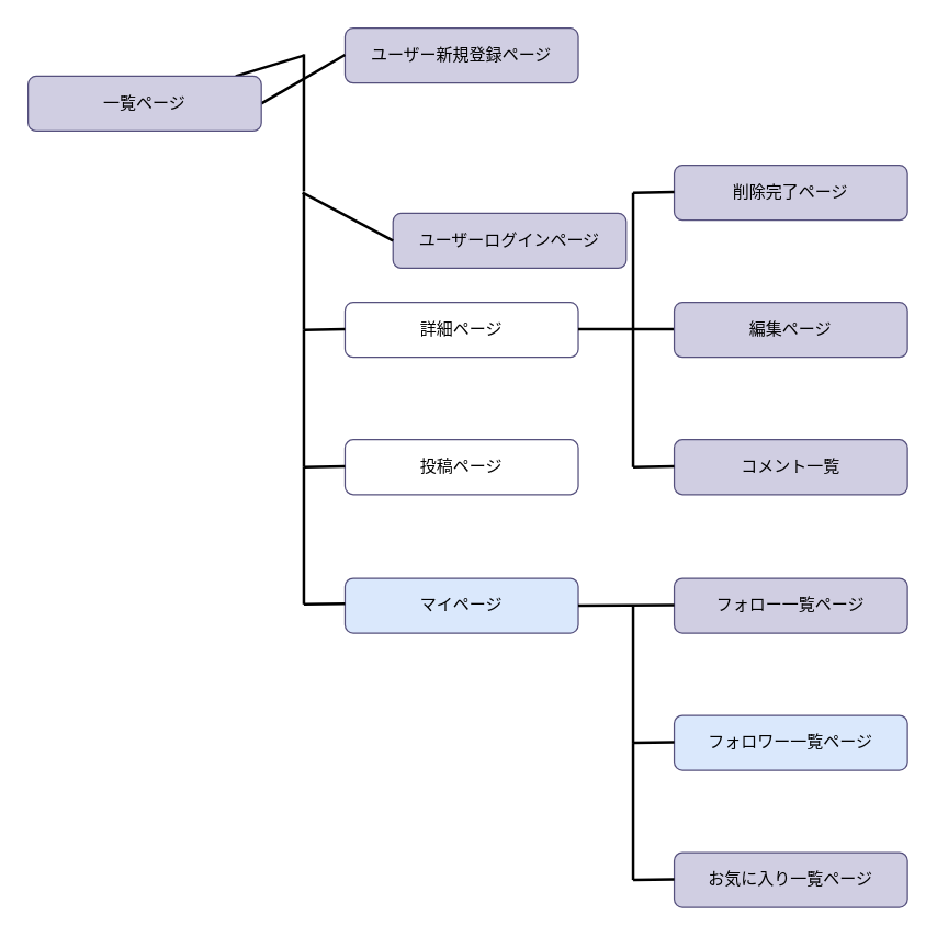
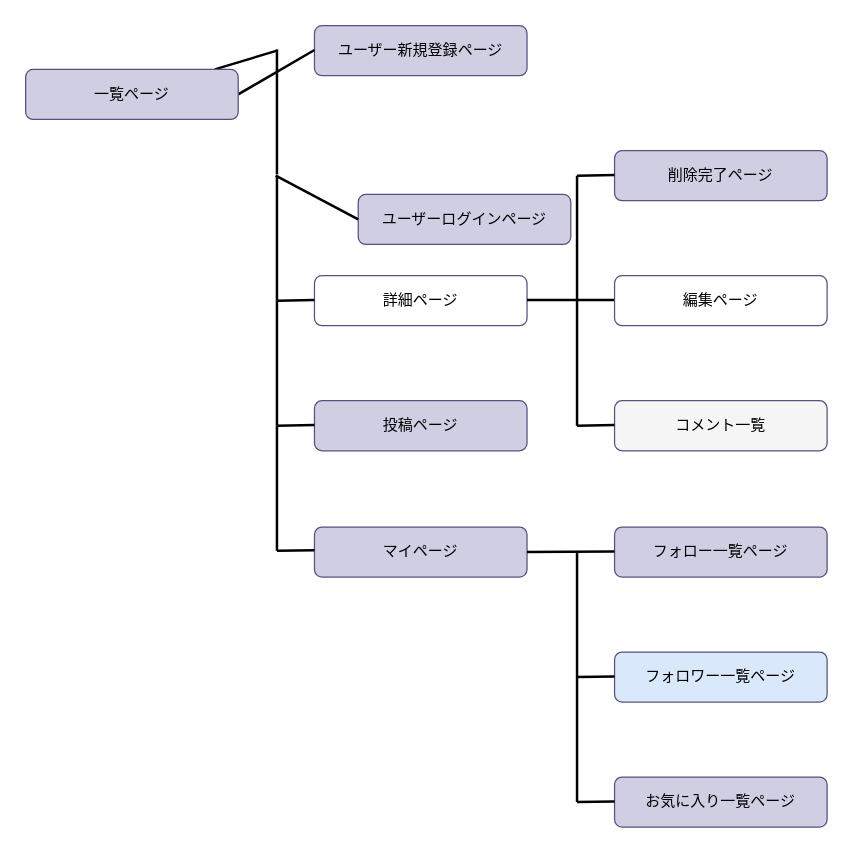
  <mxCell id="0" />
  <mxCell id="1" parent="0" />
- <mxCell id="2" value="&lt;font color=&quot;#000000&quot;&gt;マイページ&lt;/font&gt;" style="rounded=1;whiteSpace=wrap;html=1;fillColor=#dae8fc;strokeColor=#56517e;" parent="1" vertex="1"><mxGeometry x="251" y="421" width="170" height="40" as="geometry" /></mxCell>
+ <mxCell id="2" value="&lt;font color=&quot;#000000&quot;&gt;マイページ&lt;/font&gt;" style="rounded=1;whiteSpace=wrap;html=1;fillColor=#d0cee2;strokeColor=#56517e;" parent="1" vertex="1"><mxGeometry x="251" y="421" width="170" height="40" as="geometry" /></mxCell>
  <mxCell id="3" value="&lt;font color=&quot;#000000&quot;&gt;ユーザーログインページ&lt;/font&gt;" style="rounded=1;whiteSpace=wrap;html=1;fillColor=#d0cee2;strokeColor=#56517e;" parent="1" vertex="1"><mxGeometry x="286" y="155" width="170" height="40" as="geometry" /></mxCell>
  <mxCell id="4" value="" style="endArrow=none;html=1;fontColor=#000000;entryX=0;entryY=0.5;entryDx=0;entryDy=0;strokeColor=#000000;strokeWidth=2;" parent="1" target="3" edge="1"><mxGeometry width="50" height="50" relative="1" as="geometry"><mxPoint x="220" y="140" as="sourcePoint" /><mxPoint x="391" y="470" as="targetPoint" /></mxGeometry></mxCell>
  <mxCell id="5" value="&lt;font color=&quot;#000000&quot;&gt;詳細ページ&lt;/font&gt;" style="rounded=1;whiteSpace=wrap;html=1;fillColor=#ffffff;strokeColor=#56517e;" parent="1" vertex="1"><mxGeometry x="251" y="220" width="170" height="40" as="geometry" /></mxCell>
- <mxCell id="6" value="&lt;font color=&quot;#000000&quot;&gt;投稿ページ&lt;/font&gt;" style="rounded=1;whiteSpace=wrap;html=1;fillColor=#ffffff;strokeColor=#56517e;" parent="1" vertex="1"><mxGeometry x="251" y="320" width="170" height="40" as="geometry" /></mxCell>
+ <mxCell id="6" value="&lt;font color=&quot;#000000&quot;&gt;投稿ページ&lt;/font&gt;" style="rounded=1;whiteSpace=wrap;html=1;fillColor=#d0cee2;strokeColor=#56517e;" parent="1" vertex="1"><mxGeometry x="251" y="320" width="170" height="40" as="geometry" /></mxCell>
  <mxCell id="7" value="&lt;font color=&quot;#000000&quot;&gt;ユーザー新規登録ページ&lt;/font&gt;" style="rounded=1;whiteSpace=wrap;html=1;fillColor=#d0cee2;strokeColor=#56517e;" parent="1" vertex="1"><mxGeometry x="251" y="20" width="170" height="40" as="geometry" /></mxCell>
  <mxCell id="8" value="" style="endArrow=none;html=1;fontColor=#000000;entryX=0;entryY=0.5;entryDx=0;entryDy=0;strokeColor=#000000;strokeWidth=2;" parent="1" edge="1"><mxGeometry width="50" height="50" relative="1" as="geometry"><mxPoint x="221" y="240" as="sourcePoint" /><mxPoint x="251" y="239.5" as="targetPoint" /></mxGeometry></mxCell>
  <mxCell id="9" value="" style="endArrow=none;html=1;fontColor=#000000;entryX=0;entryY=0.5;entryDx=0;entryDy=0;strokeColor=#000000;strokeWidth=2;exitX=1;exitY=0.5;exitDx=0;exitDy=0;" parent="1" edge="1" source="32"><mxGeometry width="50" height="50" relative="1" as="geometry"><mxPoint x="221" y="40" as="sourcePoint" /><mxPoint x="251" y="39.5" as="targetPoint" /></mxGeometry></mxCell>
  <mxCell id="10" value="" style="endArrow=none;html=1;fontColor=#000000;exitX=1;exitY=0.5;exitDx=0;exitDy=0;entryX=0;entryY=0.5;entryDx=0;entryDy=0;strokeColor=#000000;strokeWidth=2;" parent="1" edge="1"><mxGeometry width="50" height="50" relative="1" as="geometry"><mxPoint x="421" y="239.5" as="sourcePoint" /><mxPoint x="491" y="239.5" as="targetPoint" /></mxGeometry></mxCell>
- <mxCell id="11" value="&lt;font color=&quot;#000000&quot;&gt;編集ページ&lt;/font&gt;" style="rounded=1;whiteSpace=wrap;html=1;fillColor=#d0cee2;strokeColor=#56517e;" parent="1" vertex="1"><mxGeometry x="491" y="220" width="170" height="40" as="geometry" /></mxCell>
+ <mxCell id="11" value="&lt;font color=&quot;#000000&quot;&gt;編集ページ&lt;/font&gt;" style="rounded=1;whiteSpace=wrap;html=1;fillColor=#ffffff;strokeColor=#56517e;" parent="1" vertex="1"><mxGeometry x="491" y="220" width="170" height="40" as="geometry" /></mxCell>
  <mxCell id="12" value="&lt;font color=&quot;#000000&quot;&gt;削除完了ページ&lt;/font&gt;" style="rounded=1;whiteSpace=wrap;html=1;fillColor=#d0cee2;strokeColor=#56517e;" parent="1" vertex="1"><mxGeometry x="491" y="120" width="170" height="40" as="geometry" /></mxCell>
  <mxCell id="13" value="" style="endArrow=none;html=1;fontColor=#000000;exitX=0.5;exitY=1;exitDx=0;exitDy=0;strokeColor=#000000;strokeWidth=2;" parent="1" edge="1"><mxGeometry width="50" height="50" relative="1" as="geometry"><mxPoint x="461" y="140" as="sourcePoint" /><mxPoint x="461" y="240" as="targetPoint" /></mxGeometry></mxCell>
  <mxCell id="14" value="" style="endArrow=none;html=1;fontColor=#000000;entryX=0;entryY=0.5;entryDx=0;entryDy=0;strokeColor=#000000;strokeWidth=2;" parent="1" edge="1"><mxGeometry width="50" height="50" relative="1" as="geometry"><mxPoint x="461" y="140" as="sourcePoint" /><mxPoint x="491" y="139.5" as="targetPoint" /></mxGeometry></mxCell>
  <mxCell id="15" value="&lt;font color=&quot;#000000&quot;&gt;フォロー一覧ページ&lt;/font&gt;" style="rounded=1;whiteSpace=wrap;html=1;fillColor=#d0cee2;strokeColor=#56517e;" parent="1" vertex="1"><mxGeometry x="491" y="421" width="170" height="40" as="geometry" /></mxCell>
  <mxCell id="16" value="" style="endArrow=none;html=1;fontColor=#000000;entryX=0;entryY=0.5;entryDx=0;entryDy=0;strokeColor=#000000;strokeWidth=2;exitX=1;exitY=0.5;exitDx=0;exitDy=0;" parent="1" edge="1" source="2"><mxGeometry width="50" height="50" relative="1" as="geometry"><mxPoint x="461" y="441" as="sourcePoint" /><mxPoint x="491" y="440.5" as="targetPoint" /></mxGeometry></mxCell>
  <mxCell id="17" value="&lt;font color=&quot;#000000&quot;&gt;フォロワー一覧ページ&lt;/font&gt;" style="rounded=1;whiteSpace=wrap;html=1;fillColor=#dae8fc;strokeColor=#56517e;" parent="1" vertex="1"><mxGeometry x="491" y="521" width="170" height="40" as="geometry" /></mxCell>
  <mxCell id="18" value="" style="endArrow=none;html=1;fontColor=#000000;exitX=0.5;exitY=1;exitDx=0;exitDy=0;strokeColor=#000000;strokeWidth=2;" parent="1" edge="1"><mxGeometry width="50" height="50" relative="1" as="geometry"><mxPoint x="461" y="441" as="sourcePoint" /><mxPoint x="461" y="541" as="targetPoint" /></mxGeometry></mxCell>
  <mxCell id="19" value="" style="endArrow=none;html=1;fontColor=#000000;entryX=0;entryY=0.5;entryDx=0;entryDy=0;strokeColor=#000000;strokeWidth=2;" parent="1" edge="1"><mxGeometry width="50" height="50" relative="1" as="geometry"><mxPoint x="461" y="541" as="sourcePoint" /><mxPoint x="491" y="540.5" as="targetPoint" /></mxGeometry></mxCell>
  <mxCell id="20" value="&lt;font color=&quot;#000000&quot;&gt;お気に入り一覧ページ&lt;/font&gt;" style="rounded=1;whiteSpace=wrap;html=1;fillColor=#d0cee2;strokeColor=#56517e;" parent="1" vertex="1"><mxGeometry x="491" y="621" width="170" height="40" as="geometry" /></mxCell>
  <mxCell id="21" value="" style="endArrow=none;html=1;fontColor=#000000;exitX=0.5;exitY=1;exitDx=0;exitDy=0;strokeColor=#000000;strokeWidth=2;" parent="1" edge="1"><mxGeometry width="50" height="50" relative="1" as="geometry"><mxPoint x="461" y="541" as="sourcePoint" /><mxPoint x="461" y="641" as="targetPoint" /></mxGeometry></mxCell>
  <mxCell id="22" value="" style="endArrow=none;html=1;fontColor=#000000;entryX=0;entryY=0.5;entryDx=0;entryDy=0;strokeColor=#000000;strokeWidth=2;" parent="1" edge="1"><mxGeometry width="50" height="50" relative="1" as="geometry"><mxPoint x="461" y="641" as="sourcePoint" /><mxPoint x="491" y="640.5" as="targetPoint" /></mxGeometry></mxCell>
  <mxCell id="23" value="" style="endArrow=none;html=1;fontColor=#000000;exitX=0.5;exitY=1;exitDx=0;exitDy=0;strokeColor=#000000;strokeWidth=2;" edge="1" parent="1"><mxGeometry width="50" height="50" relative="1" as="geometry"><mxPoint x="221" y="340" as="sourcePoint" /><mxPoint x="221" y="440" as="targetPoint" /></mxGeometry></mxCell>
  <mxCell id="24" value="" style="endArrow=none;html=1;fontColor=#000000;entryX=0;entryY=0.5;entryDx=0;entryDy=0;strokeColor=#000000;strokeWidth=2;" edge="1" parent="1"><mxGeometry width="50" height="50" relative="1" as="geometry"><mxPoint x="221" y="440" as="sourcePoint" /><mxPoint x="251" y="439.5" as="targetPoint" /></mxGeometry></mxCell>
  <mxCell id="25" value="" style="endArrow=none;html=1;fontColor=#000000;exitX=0.5;exitY=1;exitDx=0;exitDy=0;strokeColor=#000000;strokeWidth=2;" edge="1" parent="1"><mxGeometry width="50" height="50" relative="1" as="geometry"><mxPoint x="221" y="240" as="sourcePoint" /><mxPoint x="221" y="340" as="targetPoint" /></mxGeometry></mxCell>
  <mxCell id="26" value="" style="endArrow=none;html=1;fontColor=#000000;entryX=0;entryY=0.5;entryDx=0;entryDy=0;strokeColor=#000000;strokeWidth=2;" edge="1" parent="1"><mxGeometry width="50" height="50" relative="1" as="geometry"><mxPoint x="221" y="340" as="sourcePoint" /><mxPoint x="251" y="339.5" as="targetPoint" /></mxGeometry></mxCell>
  <mxCell id="27" value="" style="endArrow=none;html=1;fontColor=#000000;exitX=0.5;exitY=1;exitDx=0;exitDy=0;strokeColor=#000000;strokeWidth=2;" edge="1" parent="1"><mxGeometry width="50" height="50" relative="1" as="geometry"><mxPoint x="221" y="140" as="sourcePoint" /><mxPoint x="221" y="240" as="targetPoint" /></mxGeometry></mxCell>
- <mxCell id="28" value="&lt;font color=&quot;#000000&quot;&gt;コメント一覧&lt;/font&gt;" style="rounded=1;whiteSpace=wrap;html=1;fillColor=#d0cee2;strokeColor=#56517e;" vertex="1" parent="1"><mxGeometry x="491" y="320" width="170" height="40" as="geometry" /></mxCell>
+ <mxCell id="28" value="&lt;font color=&quot;#000000&quot;&gt;コメント一覧&lt;/font&gt;" style="rounded=1;whiteSpace=wrap;html=1;fillColor=#f5f5f5;strokeColor=#56517e;" vertex="1" parent="1"><mxGeometry x="491" y="320" width="170" height="40" as="geometry" /></mxCell>
  <mxCell id="29" value="" style="endArrow=none;html=1;fontColor=#000000;exitX=0.5;exitY=1;exitDx=0;exitDy=0;strokeColor=#000000;strokeWidth=2;" edge="1" parent="1"><mxGeometry width="50" height="50" relative="1" as="geometry"><mxPoint x="461" y="240" as="sourcePoint" /><mxPoint x="461" y="340" as="targetPoint" /></mxGeometry></mxCell>
  <mxCell id="30" value="" style="endArrow=none;html=1;fontColor=#000000;entryX=0;entryY=0.5;entryDx=0;entryDy=0;strokeColor=#000000;strokeWidth=2;" edge="1" parent="1"><mxGeometry width="50" height="50" relative="1" as="geometry"><mxPoint x="461" y="340" as="sourcePoint" /><mxPoint x="491" y="339.5" as="targetPoint" /></mxGeometry></mxCell>
  <mxCell id="31" value="" style="endArrow=none;html=1;fontColor=#000000;exitX=0.5;exitY=1;exitDx=0;exitDy=0;strokeColor=#000000;strokeWidth=2;" edge="1" parent="1" target="32"><mxGeometry width="50" height="50" relative="1" as="geometry"><mxPoint x="221" y="40" as="sourcePoint" /><mxPoint x="221" y="140" as="targetPoint" /></mxGeometry></mxCell>
  <mxCell id="32" value="&lt;font color=&quot;#000000&quot;&gt;一覧ページ&lt;/font&gt;" style="rounded=1;whiteSpace=wrap;html=1;fillColor=#d0cee2;strokeColor=#56517e;" parent="1" vertex="1"><mxGeometry x="20" y="55" width="170" height="40" as="geometry" /></mxCell>
  <mxCell id="33" value="" style="endArrow=none;html=1;fontColor=#000000;exitX=0.5;exitY=1;exitDx=0;exitDy=0;strokeColor=#000000;strokeWidth=2;" edge="1" parent="1"><mxGeometry width="50" height="50" relative="1" as="geometry"><mxPoint x="221" y="39" as="sourcePoint" /><mxPoint x="221" y="139" as="targetPoint" /></mxGeometry></mxCell>
